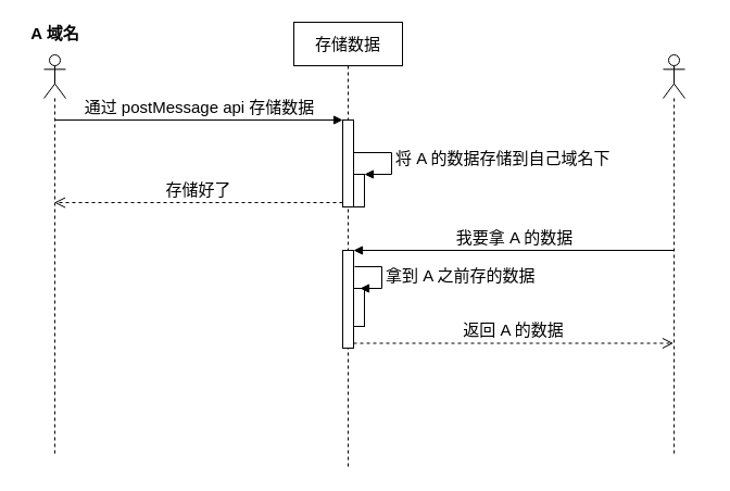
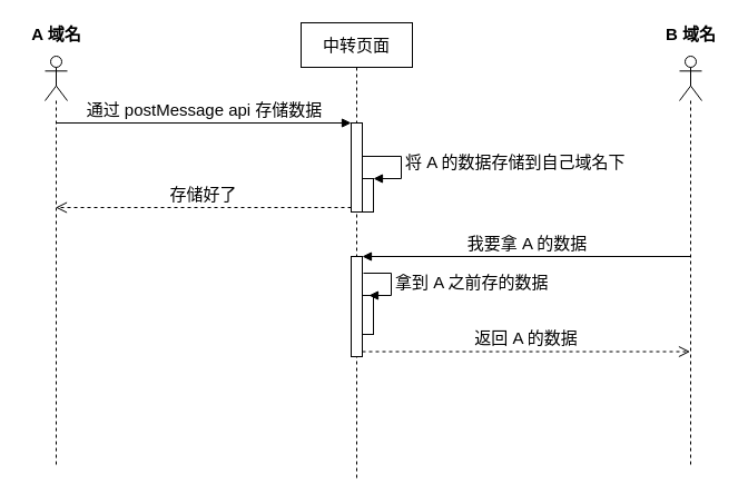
  <mxCell id="0" />
  <mxCell id="1" parent="0" />
  <mxCell id="2" value="" style="group" parent="1" vertex="1" connectable="0"><mxGeometry x="20" y="20" width="60" height="400" as="geometry" /></mxCell>
  <mxCell id="3" value="" style="shape=umlLifeline;participant=umlActor;perimeter=lifelinePerimeter;whiteSpace=wrap;html=1;container=1;collapsible=0;recursiveResize=0;verticalAlign=top;spacingTop=36;labelBackgroundColor=#ffffff;outlineConnect=0;" parent="2" vertex="1"><mxGeometry x="20" y="30" width="20" height="370" as="geometry" /></mxCell>
  <mxCell id="4" value="&lt;b style=&quot;font-size: 15px;&quot;&gt;A 域名&lt;/b&gt;" style="text;html=1;align=center;verticalAlign=middle;resizable=0;points=[];autosize=1;fontSize=15;" parent="2" vertex="1"><mxGeometry width="60" height="20" as="geometry" /></mxCell>
  <mxCell id="5" value="" style="group" parent="1" vertex="1" connectable="0"><mxGeometry x="590" y="20" width="60" height="400" as="geometry" /></mxCell>
  <mxCell id="6" value="" style="shape=umlLifeline;participant=umlActor;perimeter=lifelinePerimeter;whiteSpace=wrap;html=1;container=1;collapsible=0;recursiveResize=0;verticalAlign=top;spacingTop=36;labelBackgroundColor=#ffffff;outlineConnect=0;" parent="5" vertex="1"><mxGeometry x="20" y="30" width="20" height="370" as="geometry" /></mxCell>
- <mxCell id="8" value="存储数据" style="shape=umlLifeline;perimeter=lifelinePerimeter;whiteSpace=wrap;html=1;container=1;collapsible=0;recursiveResize=0;outlineConnect=0;fontSize=15;" parent="1" vertex="1"><mxGeometry x="270" y="20" width="100" height="410" as="geometry" /></mxCell>
+ <mxCell id="7" value="&lt;b style=&quot;font-size: 15px&quot;&gt;B 域名&lt;/b&gt;" style="text;html=1;align=center;verticalAlign=middle;resizable=0;points=[];autosize=1;fontSize=15;" parent="5" vertex="1"><mxGeometry width="60" height="20" as="geometry" /></mxCell>
+ <mxCell id="8" value="中转页面" style="shape=umlLifeline;perimeter=lifelinePerimeter;whiteSpace=wrap;html=1;container=1;collapsible=0;recursiveResize=0;outlineConnect=0;fontSize=15;" parent="1" vertex="1"><mxGeometry x="270" y="20" width="100" height="410" as="geometry" /></mxCell>
  <mxCell id="9" value="" style="html=1;points=[];perimeter=orthogonalPerimeter;fontSize=15;" parent="8" vertex="1"><mxGeometry x="55" y="140" width="10" height="30" as="geometry" /></mxCell>
  <mxCell id="10" value="将 A 的数据存储到自己域名下" style="edgeStyle=orthogonalEdgeStyle;html=1;align=left;spacingLeft=2;endArrow=block;rounded=0;entryX=1;entryY=0;fontSize=15;" parent="8" target="9" edge="1"><mxGeometry relative="1" as="geometry"><mxPoint x="55" y="120" as="sourcePoint" /><Array as="points"><mxPoint x="90" y="120" /><mxPoint x="90" y="140" /></Array></mxGeometry></mxCell>
  <mxCell id="11" value="" style="html=1;points=[];perimeter=orthogonalPerimeter;fontSize=15;" parent="8" vertex="1"><mxGeometry x="45" y="90" width="10" height="80" as="geometry" /></mxCell>
  <mxCell id="12" value="" style="html=1;points=[];perimeter=orthogonalPerimeter;fontSize=15;" parent="8" vertex="1"><mxGeometry x="45" y="210" width="10" height="90" as="geometry" /></mxCell>
  <mxCell id="13" value="" style="html=1;points=[];perimeter=orthogonalPerimeter;fontSize=15;" parent="8" vertex="1"><mxGeometry x="55" y="245" width="10" height="35" as="geometry" /></mxCell>
  <mxCell id="14" value="拿到 A 之前存的数据" style="edgeStyle=orthogonalEdgeStyle;html=1;align=left;spacingLeft=2;endArrow=block;rounded=0;entryX=1;entryY=0;fontSize=15;" parent="8" edge="1"><mxGeometry relative="1" as="geometry"><mxPoint x="56" y="225" as="sourcePoint" /><Array as="points"><mxPoint x="81" y="225" /><mxPoint x="81" y="245" /></Array><mxPoint x="61" y="245" as="targetPoint" /></mxGeometry></mxCell>
  <mxCell id="15" value="通过 postMessage api 存储数据" style="html=1;verticalAlign=bottom;endArrow=block;entryX=0;entryY=0;fontSize=15;" parent="1" source="3" target="11" edge="1"><mxGeometry relative="1" as="geometry"><mxPoint x="245" y="110" as="sourcePoint" /></mxGeometry></mxCell>
  <mxCell id="16" value="存储好了" style="html=1;verticalAlign=bottom;endArrow=open;dashed=1;endSize=8;exitX=0;exitY=0.95;fontSize=15;" parent="1" source="11" target="3" edge="1"><mxGeometry relative="1" as="geometry"><mxPoint x="245" y="186" as="targetPoint" /></mxGeometry></mxCell>
  <mxCell id="17" value="我要拿 A 的数据" style="html=1;verticalAlign=bottom;endArrow=block;entryX=1;entryY=0;fontSize=15;" parent="1" source="6" target="12" edge="1"><mxGeometry relative="1" as="geometry"><mxPoint x="385" y="230" as="sourcePoint" /></mxGeometry></mxCell>
  <mxCell id="18" value="返回 A 的数据" style="html=1;verticalAlign=bottom;endArrow=open;dashed=1;endSize=8;exitX=1;exitY=0.95;fontSize=15;" parent="1" source="12" target="6" edge="1"><mxGeometry relative="1" as="geometry"><mxPoint x="385" y="287" as="targetPoint" /></mxGeometry></mxCell>
